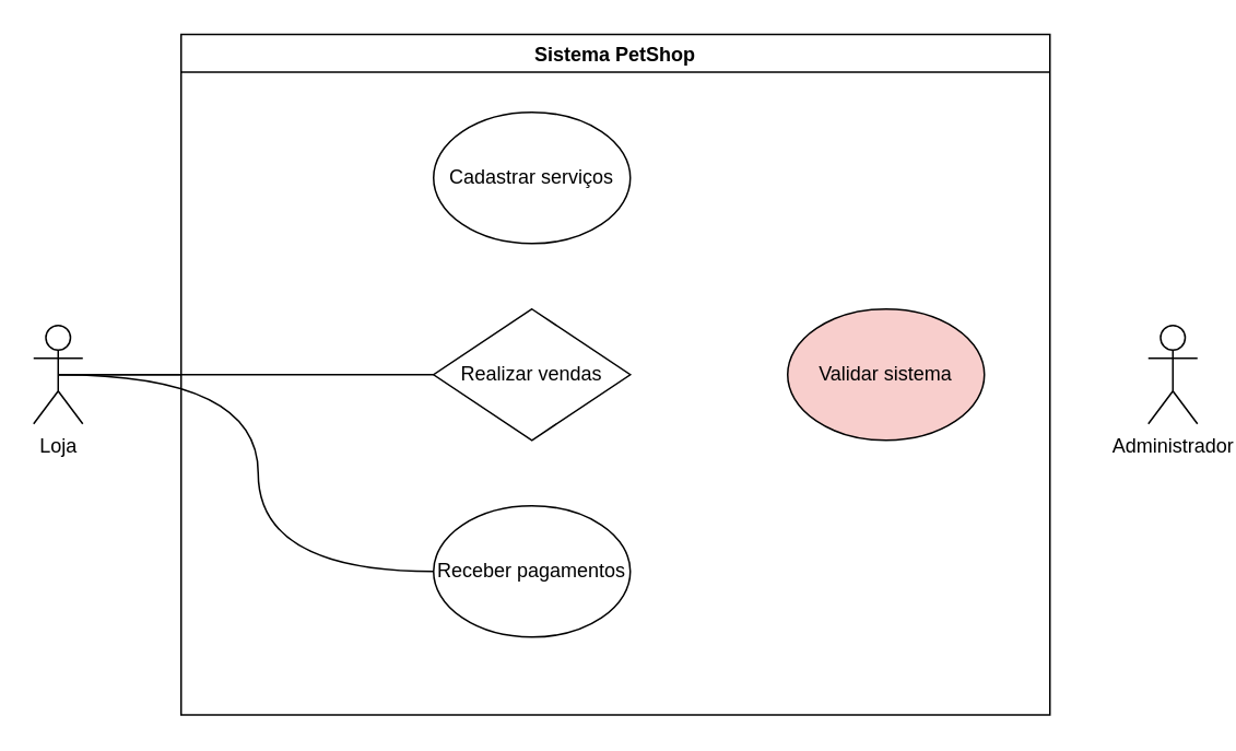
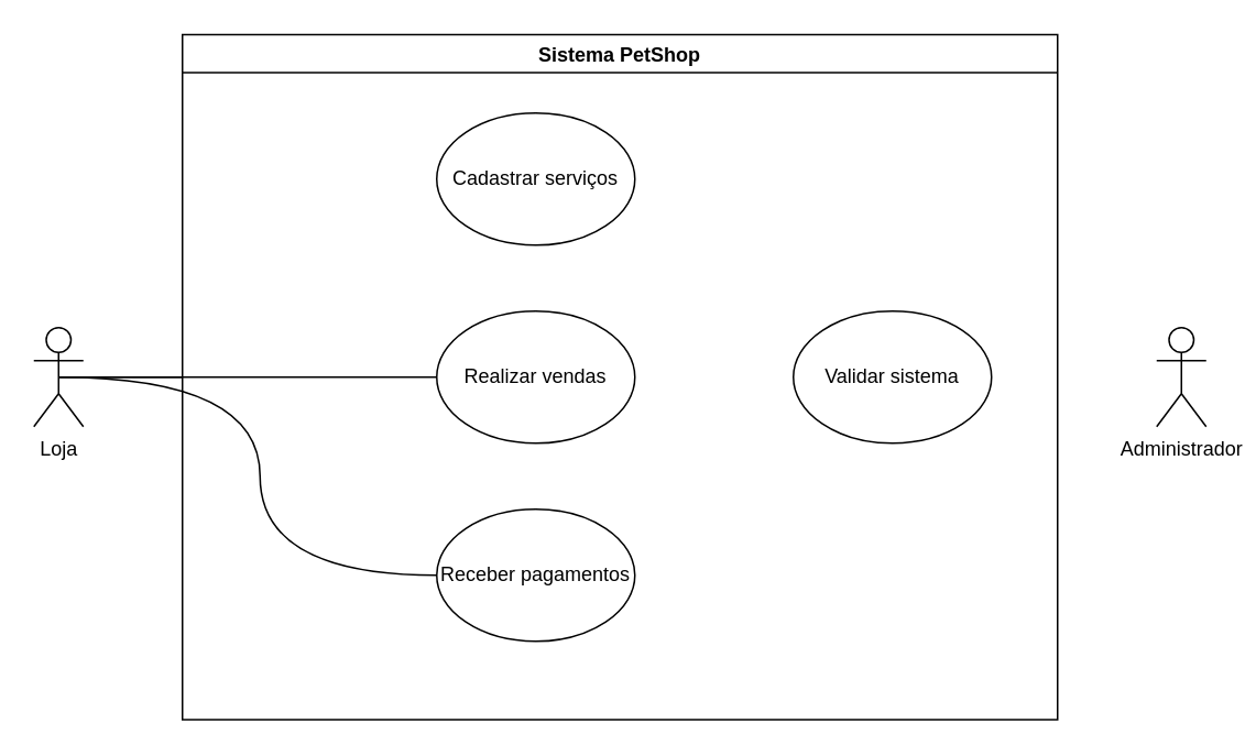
  <mxCell id="0" />
  <mxCell id="1" parent="0" />
  <mxCell id="2" style="edgeStyle=orthogonalEdgeStyle;rounded=0;orthogonalLoop=1;jettySize=auto;html=1;exitX=0.5;exitY=0.5;exitDx=0;exitDy=0;exitPerimeter=0;curved=1;endArrow=none;endFill=0;" parent="1" source="5" target="11" edge="1"><mxGeometry relative="1" as="geometry" /></mxCell>
  <mxCell id="3" style="edgeStyle=orthogonalEdgeStyle;curved=1;rounded=0;orthogonalLoop=1;jettySize=auto;html=1;entryX=0;entryY=0.5;entryDx=0;entryDy=0;exitX=0.5;exitY=0.5;exitDx=0;exitDy=0;exitPerimeter=0;endArrow=none;endFill=0;" parent="1" source="5" target="7" edge="1"><mxGeometry relative="1" as="geometry"><mxPoint x="220" y="328" as="sourcePoint" /></mxGeometry></mxCell>
  <mxCell id="4" style="edgeStyle=orthogonalEdgeStyle;curved=1;rounded=0;orthogonalLoop=1;jettySize=auto;html=1;exitX=0.5;exitY=0.5;exitDx=0;exitDy=0;exitPerimeter=0;entryX=0;entryY=0.5;entryDx=0;entryDy=0;endArrow=none;endFill=0;" parent="1" source="5" target="8" edge="1"><mxGeometry relative="1" as="geometry" /></mxCell>
  <mxCell id="5" value="Loja" style="shape=umlActor;verticalLabelPosition=bottom;verticalAlign=top;html=1;outlineConnect=0;" parent="1" vertex="1"><mxGeometry x="20" y="198" width="30" height="60" as="geometry" /></mxCell>
  <mxCell id="6" value="Cadastrar serviços" style="ellipse;whiteSpace=wrap;html=1;" parent="1" vertex="1"><mxGeometry x="264" y="68" width="120" height="80" as="geometry" /></mxCell>
- <mxCell id="7" value="Realizar vendas" style="rhombus;whiteSpace=wrap;html=1;" parent="1" vertex="1"><mxGeometry x="264" y="188" width="120" height="80" as="geometry" /></mxCell>
+ <mxCell id="7" value="Realizar vendas" style="ellipse;whiteSpace=wrap;html=1;" parent="1" vertex="1"><mxGeometry x="264" y="188" width="120" height="80" as="geometry" /></mxCell>
  <mxCell id="8" value="Receber pagamentos" style="ellipse;whiteSpace=wrap;html=1;" parent="1" vertex="1"><mxGeometry x="264" y="308" width="120" height="80" as="geometry" /></mxCell>
  <mxCell id="9" value="Administrador" style="shape=umlActor;verticalLabelPosition=bottom;verticalAlign=top;html=1;outlineConnect=0;" parent="1" vertex="1"><mxGeometry x="700" y="198" width="30" height="60" as="geometry" /></mxCell>
- <mxCell id="10" value="Validar sistema" style="ellipse;whiteSpace=wrap;html=1;fillColor=#f8cecc;" parent="1" vertex="1"><mxGeometry x="480" y="188" width="120" height="80" as="geometry" /></mxCell>
+ <mxCell id="10" value="Validar sistema" style="ellipse;whiteSpace=wrap;html=1;" parent="1" vertex="1"><mxGeometry x="480" y="188" width="120" height="80" as="geometry" /></mxCell>
  <mxCell id="11" value="Sistema PetShop" style="swimlane;" parent="1" vertex="1"><mxGeometry x="110" y="20.5" width="530" height="415" as="geometry" /></mxCell>
